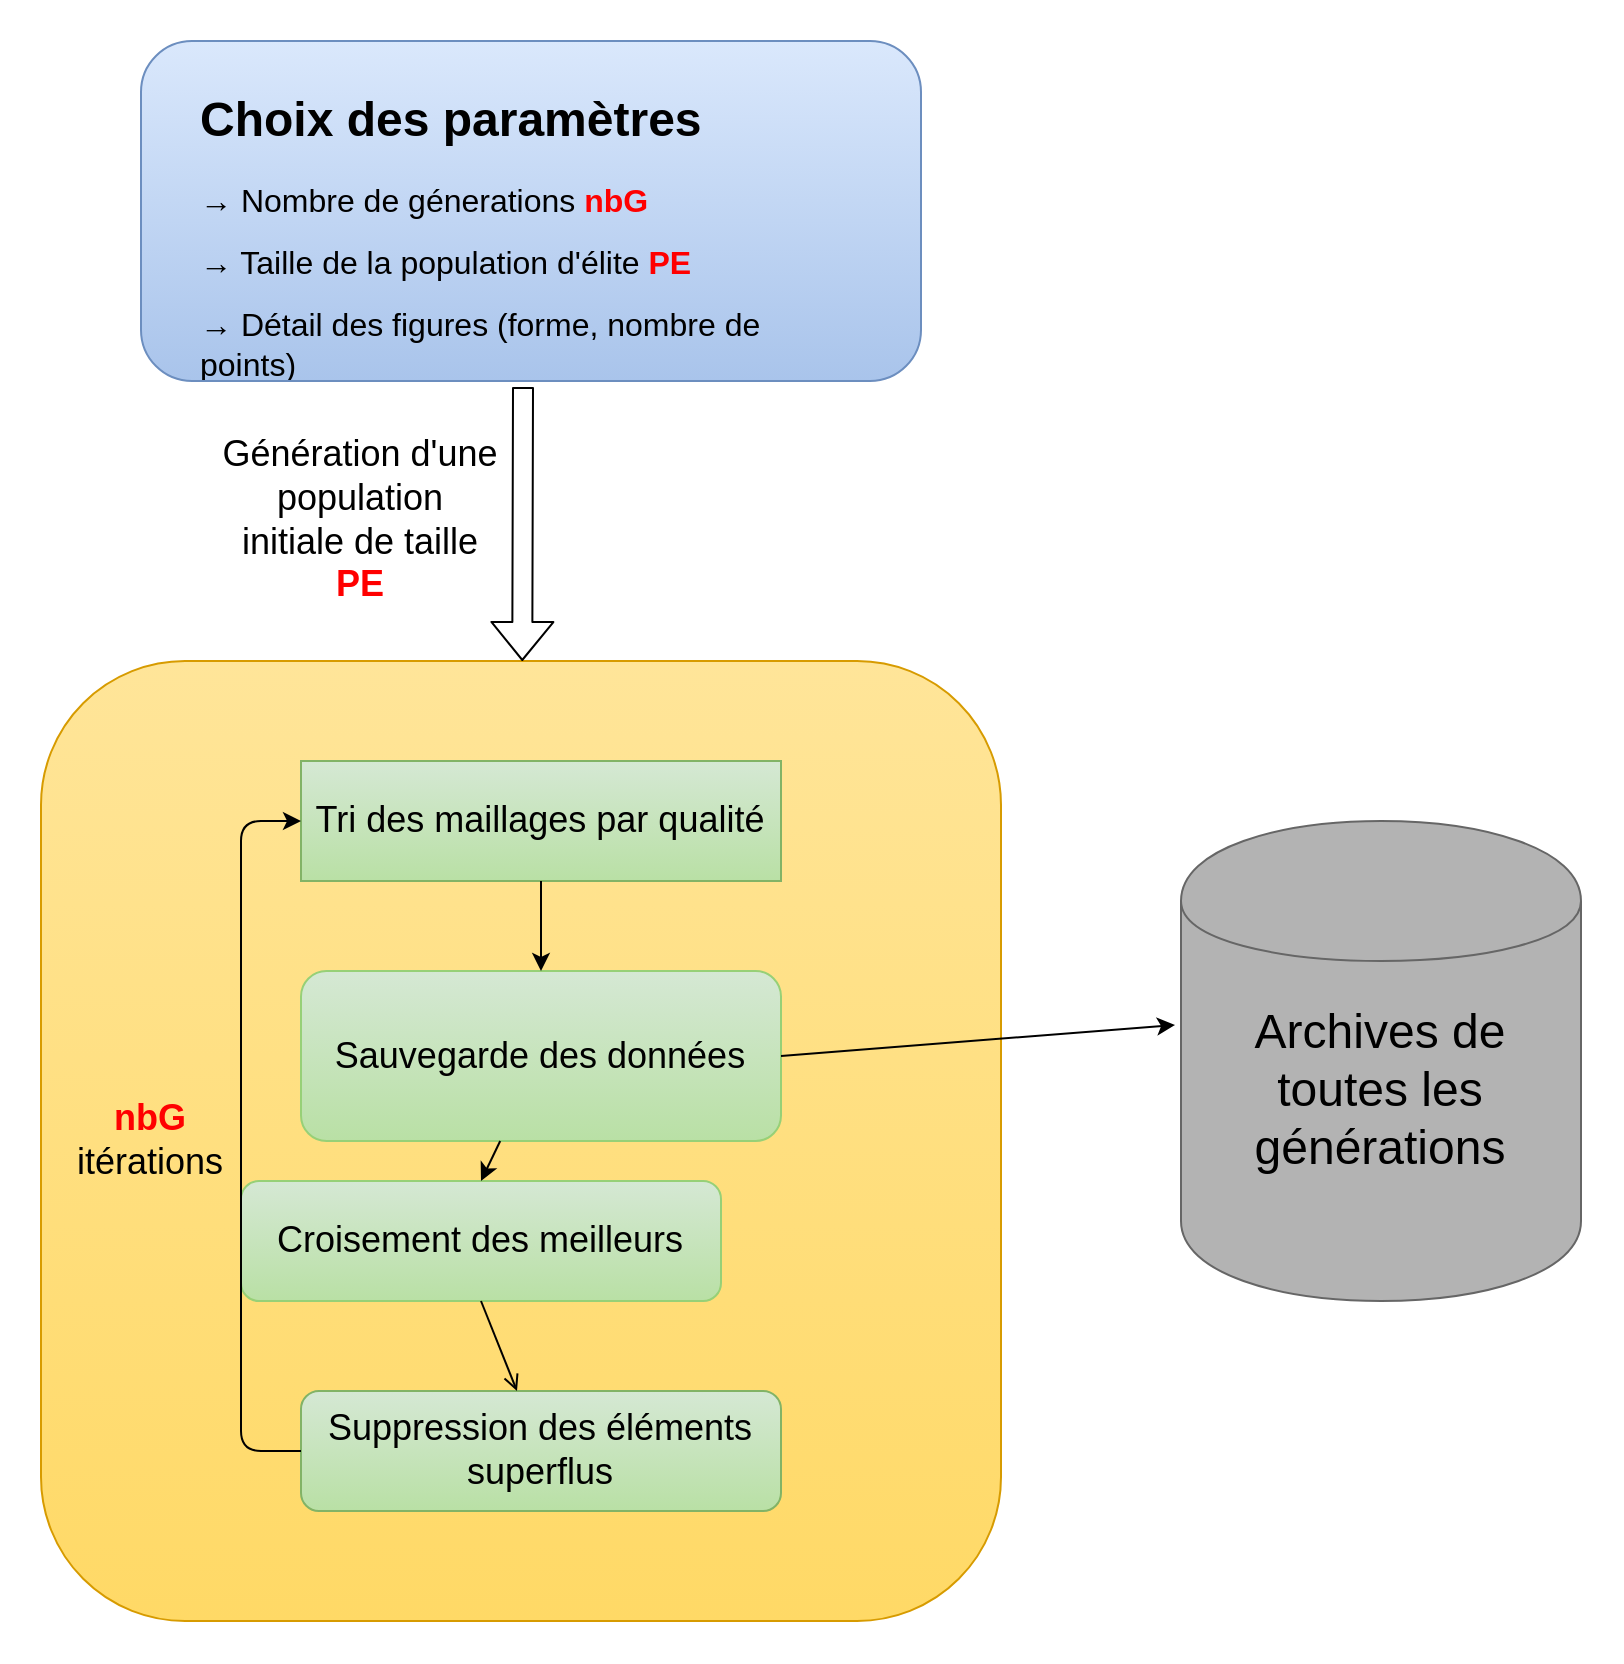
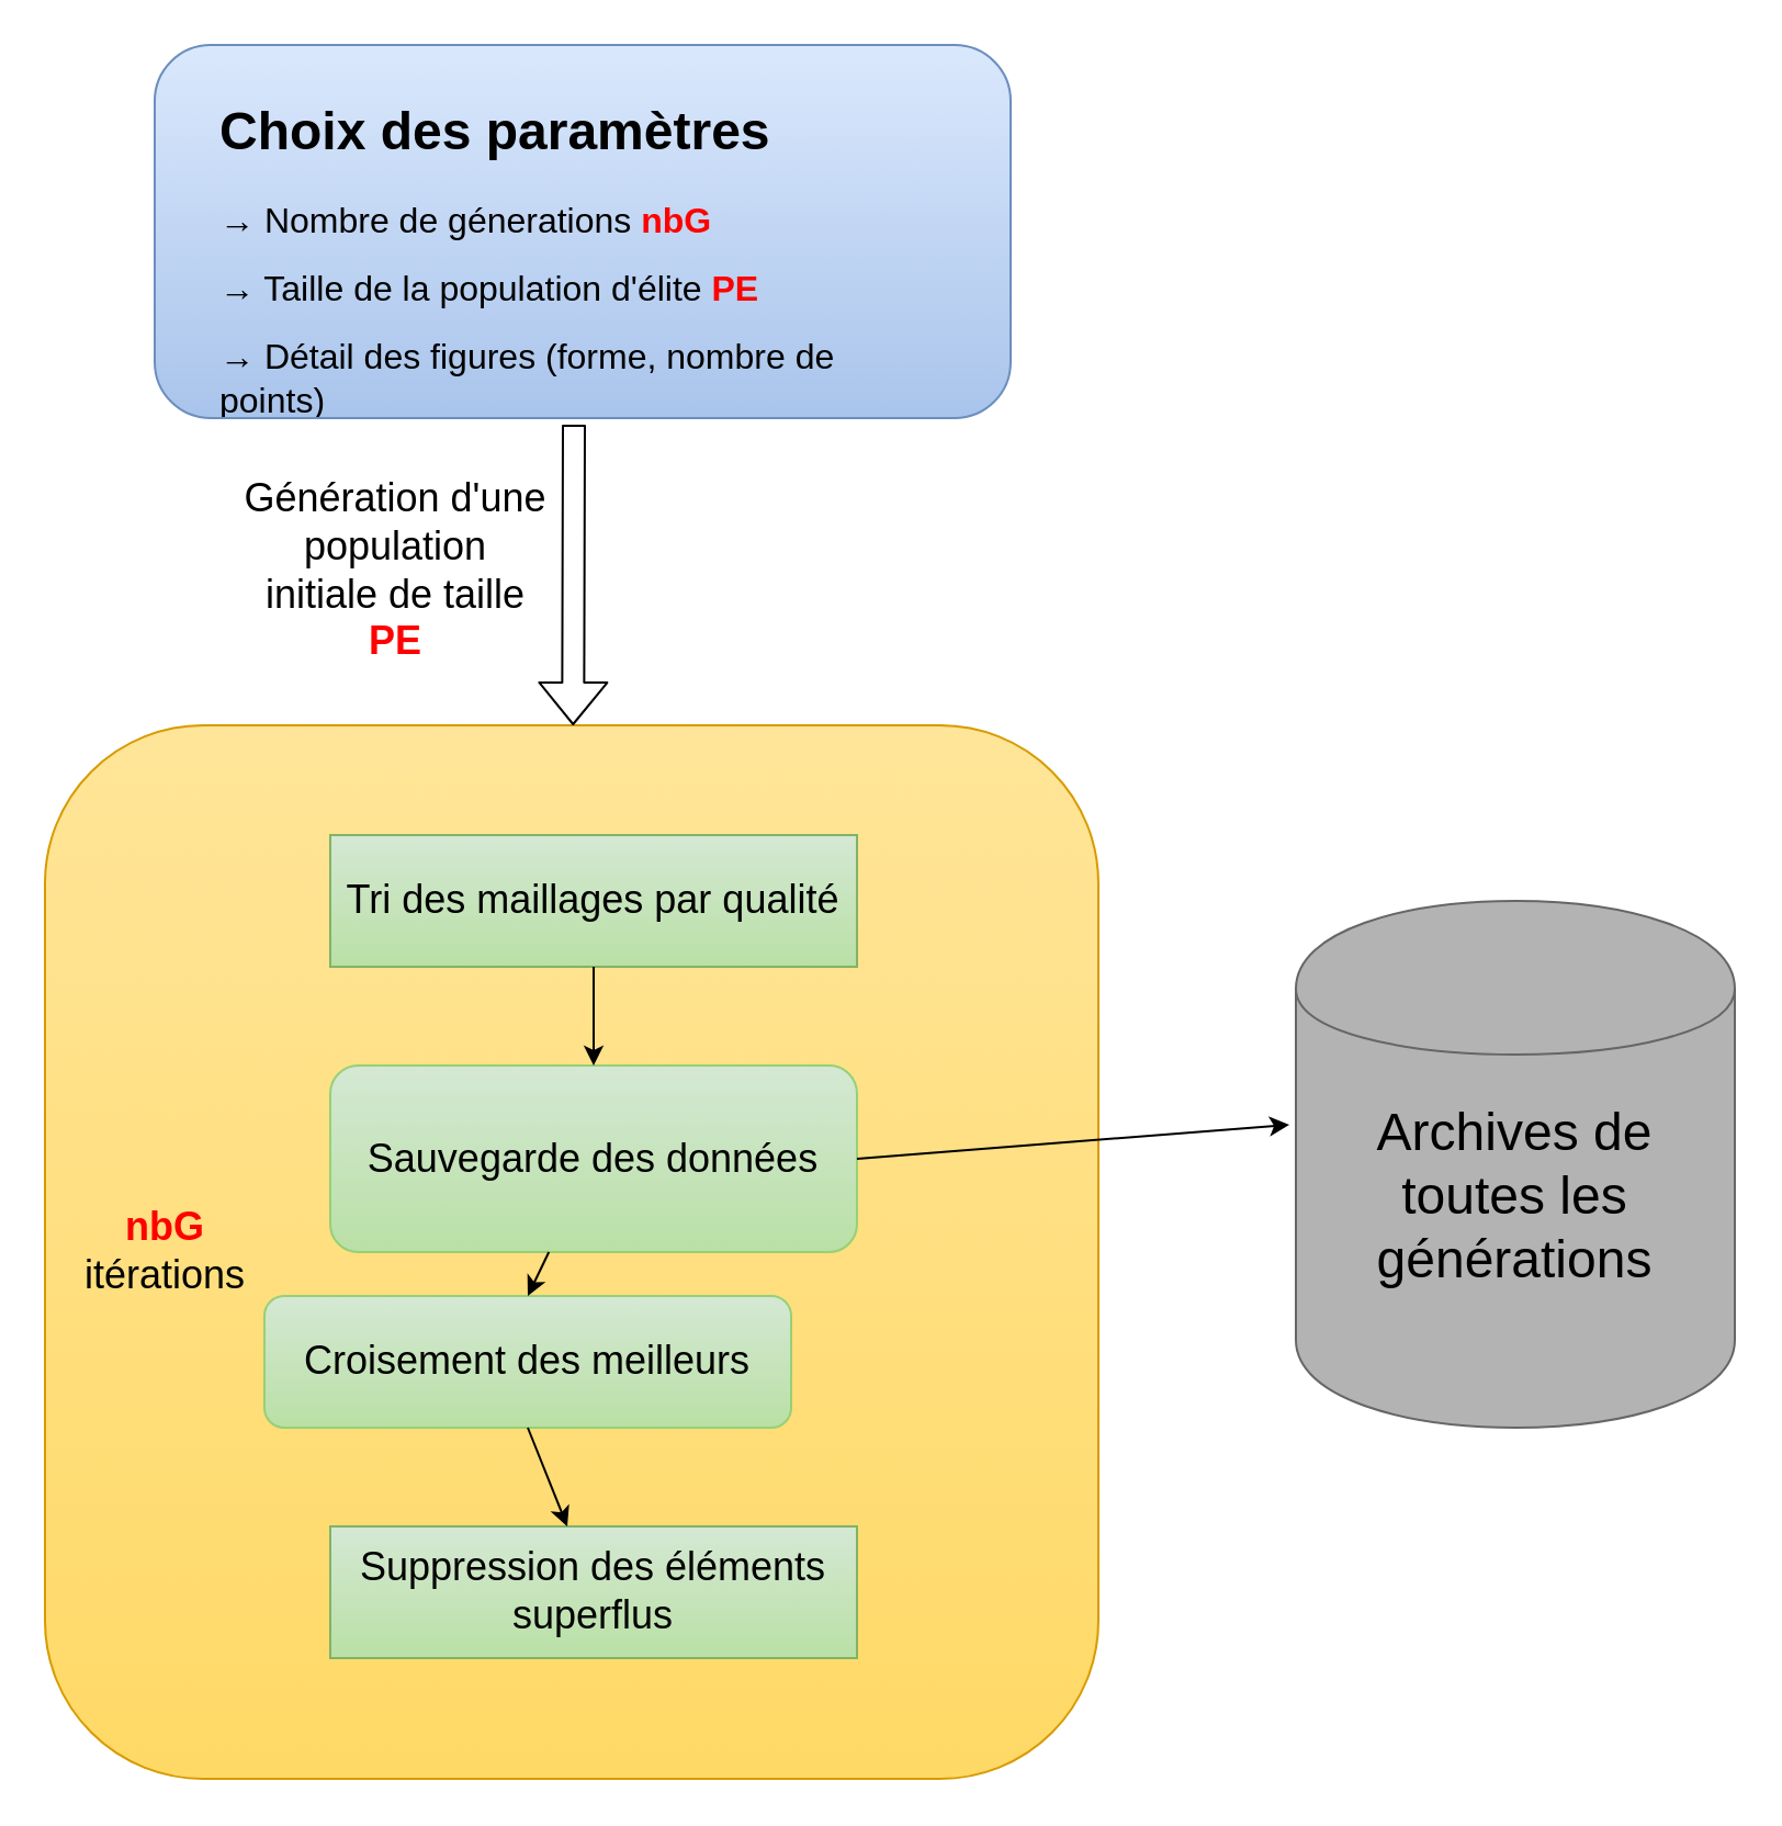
  <mxCell id="0" />
  <mxCell id="1" parent="0" />
  <mxCell id="2" value="" style="rounded=1;whiteSpace=wrap;html=1;fillColor=#dae8fc;strokeColor=#6c8ebf;gradientColor=#A9C4EB;gradientDirection=south;" vertex="1" parent="1"><mxGeometry x="70" y="20" width="390" height="170" as="geometry" /></mxCell>
  <mxCell id="3" value="" style="shape=cylinder;whiteSpace=wrap;html=1;boundedLbl=1;backgroundOutline=1;fillColor=#B3B3B3;strokeColor=#666666;fontColor=#333333;" vertex="1" parent="1"><mxGeometry x="590" y="410" width="200" height="240" as="geometry" /></mxCell>
  <mxCell id="4" value="" style="rounded=1;whiteSpace=wrap;html=1;fillColor=#FFE599;strokeColor=#d79b00;gradientColor=#FFD966;gradientDirection=south;" vertex="1" parent="1"><mxGeometry x="20" y="330" width="480" height="480" as="geometry" /></mxCell>
  <mxCell id="5" value="&lt;h1&gt;Choix des paramètres&lt;font style=&quot;font-size: 14px&quot;&gt;&lt;br&gt;&lt;/font&gt;&lt;/h1&gt;&lt;p&gt;&lt;font size=&quot;3&quot;&gt;→ Nombre de génerations &lt;font color=&quot;#FF0000&quot;&gt;&lt;b&gt;nbG&lt;/b&gt;&lt;/font&gt;&lt;/font&gt;&lt;/p&gt;&lt;p&gt;&lt;font size=&quot;3&quot;&gt;→ Taille de la population d'élite &lt;font color=&quot;#FF0000&quot;&gt;&lt;b&gt;PE&lt;/b&gt;&lt;/font&gt;&lt;/font&gt;&lt;/p&gt;&lt;p&gt;&lt;font size=&quot;3&quot;&gt;→ Détail des figures (forme, nombre de points)&lt;/font&gt;&lt;br&gt;&lt;/p&gt;" style="text;html=1;spacing=5;spacingTop=-20;whiteSpace=wrap;overflow=hidden;rounded=0;direction=west;" vertex="1" parent="1"><mxGeometry x="95" y="40" width="340" height="150" as="geometry" /></mxCell>
  <mxCell id="6" value="" style="shape=flexArrow;endArrow=classic;html=1;" edge="1" parent="1" target="4"><mxGeometry width="50" height="50" relative="1" as="geometry"><mxPoint x="261" y="193" as="sourcePoint" /><mxPoint x="290" y="220" as="targetPoint" /></mxGeometry></mxCell>
  <mxCell id="7" value="&lt;font style=&quot;font-size: 18px&quot;&gt;Génération d'une population initiale de taille &lt;font color=&quot;#FF0000&quot;&gt;&lt;b&gt;PE&lt;/b&gt;&lt;/font&gt;&lt;br&gt;&lt;/font&gt;" style="text;html=1;strokeColor=none;fillColor=none;align=center;verticalAlign=middle;whiteSpace=wrap;rounded=0;" vertex="1" parent="1"><mxGeometry x="110" y="205" width="140" height="110" as="geometry" /></mxCell>
  <mxCell id="8" value="&lt;font style=&quot;font-size: 18px&quot;&gt;Tri des maillages par qualité&lt;br&gt;&lt;/font&gt;" style="whiteSpace=wrap;html=1;fillColor=#D5E8D4;strokeColor=#82b366;gradientColor=#B9E0A5;rounded=0;" vertex="1" parent="1"><mxGeometry x="150" y="380" width="240" height="60" as="geometry" /></mxCell>
  <mxCell id="9" value="&lt;font style=&quot;font-size: 18px&quot;&gt;Sauvegarde des données&lt;/font&gt;" style="rounded=1;whiteSpace=wrap;html=1;fillColor=#D5E8D4;gradientColor=#B9E0A5;strokeColor=#97D077;" vertex="1" parent="1"><mxGeometry x="150" y="485" width="240" height="85" as="geometry" /></mxCell>
  <mxCell id="10" value="&lt;font style=&quot;font-size: 18px&quot;&gt;Croisement des meilleurs&lt;/font&gt;" style="rounded=1;whiteSpace=wrap;html=1;fillColor=#D5E8D4;gradientColor=#B9E0A5;strokeColor=#97D077;" vertex="1" parent="1"><mxGeometry x="120" y="590" width="240" height="60" as="geometry" /></mxCell>
- <mxCell id="11" value="&lt;font style=&quot;font-size: 18px&quot;&gt;Suppression des éléments superflus&lt;/font&gt;" style="rounded=1;whiteSpace=wrap;html=1;fillColor=#d5e8d4;strokeColor=#82b366;gradientColor=#B9E0A5;" vertex="1" parent="1"><mxGeometry x="150" y="695" width="240" height="60" as="geometry" /></mxCell>
- <mxCell id="12" value="" style="endArrow=classic;html=1;entryX=0;entryY=0.5;entryDx=0;entryDy=0;exitX=0;exitY=0.5;exitDx=0;exitDy=0;" edge="1" parent="1" source="11" target="8"><mxGeometry width="50" height="50" relative="1" as="geometry"><mxPoint x="70" y="880" as="sourcePoint" /><mxPoint x="120" y="830" as="targetPoint" /><Array as="points"><mxPoint x="120" y="725" /><mxPoint x="120" y="570" /><mxPoint x="120" y="410" /></Array></mxGeometry></mxCell>
+ <mxCell id="11" value="&lt;font style=&quot;font-size: 18px&quot;&gt;Suppression des éléments superflus&lt;/font&gt;" style="whiteSpace=wrap;html=1;fillColor=#d5e8d4;strokeColor=#82b366;gradientColor=#B9E0A5;rounded=0;" vertex="1" parent="1"><mxGeometry x="150" y="695" width="240" height="60" as="geometry" /></mxCell>
  <mxCell id="13" value="&lt;font style=&quot;font-size: 18px&quot;&gt;&lt;font color=&quot;#FF0000&quot;&gt;&lt;b&gt;nbG&lt;/b&gt;&lt;/font&gt; itérations&lt;/font&gt;" style="text;html=1;strokeColor=none;fillColor=none;align=center;verticalAlign=middle;whiteSpace=wrap;rounded=0;fontSize=16;" vertex="1" parent="1"><mxGeometry x="40" y="530" width="70" height="80" as="geometry" /></mxCell>
  <mxCell id="14" value="&lt;font style=&quot;font-size: 24px&quot;&gt;Archives de toutes les générations&lt;br&gt;&lt;/font&gt;" style="text;html=1;strokeColor=none;fillColor=none;align=center;verticalAlign=middle;whiteSpace=wrap;rounded=0;" vertex="1" parent="1"><mxGeometry x="610" y="480" width="160" height="130" as="geometry" /></mxCell>
  <mxCell id="15" value="" style="endArrow=classic;html=1;entryX=-0.015;entryY=0.425;entryDx=0;entryDy=0;entryPerimeter=0;exitX=1;exitY=0.5;exitDx=0;exitDy=0;" edge="1" parent="1" source="9" target="3"><mxGeometry width="50" height="50" relative="1" as="geometry"><mxPoint x="20" y="880" as="sourcePoint" /><mxPoint x="70" y="830" as="targetPoint" /></mxGeometry></mxCell>
  <mxCell id="16" value="" style="endArrow=classic;html=1;entryX=0.5;entryY=0;entryDx=0;entryDy=0;exitX=0.5;exitY=1;exitDx=0;exitDy=0;" edge="1" parent="1" source="8" target="9"><mxGeometry width="50" height="50" relative="1" as="geometry"><mxPoint x="20" y="880" as="sourcePoint" /><mxPoint x="70" y="830" as="targetPoint" /></mxGeometry></mxCell>
  <mxCell id="17" value="" style="endArrow=classic;html=1;entryX=0.5;entryY=0;entryDx=0;entryDy=0;" edge="1" parent="1" source="9" target="10"><mxGeometry width="50" height="50" relative="1" as="geometry"><mxPoint x="90" y="680" as="sourcePoint" /><mxPoint x="140" y="630" as="targetPoint" /></mxGeometry></mxCell>
- <mxCell id="18" value="" style="endArrow=open;html=1;exitX=0.5;exitY=1;exitDx=0;exitDy=0;" edge="1" parent="1" source="10" target="11"><mxGeometry width="50" height="50" relative="1" as="geometry"><mxPoint x="300" y="750" as="sourcePoint" /><mxPoint x="350" y="700" as="targetPoint" /></mxGeometry></mxCell>
+ <mxCell id="18" value="" style="endArrow=classic;html=1;exitX=0.5;exitY=1;exitDx=0;exitDy=0;" edge="1" parent="1" source="10" target="11"><mxGeometry width="50" height="50" relative="1" as="geometry"><mxPoint x="300" y="750" as="sourcePoint" /><mxPoint x="350" y="700" as="targetPoint" /></mxGeometry></mxCell>
